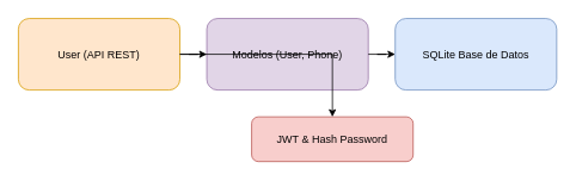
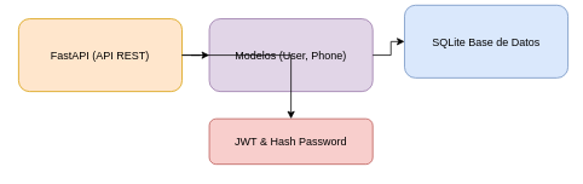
  <mxCell id="0" />
  <mxCell id="1" parent="0" />
- <mxCell id="2" value="User (API REST)" style="rounded=1;fillColor=#FFE6CC;strokeColor=#D79B00;" vertex="1" parent="1"><mxGeometry x="20" y="20" width="180" height="80" as="geometry" /></mxCell>
+ <mxCell id="2" value="FastAPI (API REST)" style="rounded=1;fillColor=#FFE6CC;strokeColor=#D79B00;" vertex="1" parent="1"><mxGeometry x="20" y="20" width="180" height="80" as="geometry" /></mxCell>
  <mxCell id="3" value="Modelos (User, Phone)" style="rounded=1;fillColor=#E1D5E7;strokeColor=#9673A6;" vertex="1" parent="1"><mxGeometry x="230" y="20" width="180" height="80" as="geometry" /></mxCell>
- <mxCell id="4" value="SQLite Base de Datos" style="rounded=1;fillColor=#DAE8FC;strokeColor=#6C8EBF;" vertex="1" parent="1"><mxGeometry x="440" y="20" width="180" height="80" as="geometry" /></mxCell>
- <mxCell id="5" value="JWT &amp; Hash Password" style="rounded=1;fillColor=#F8CECC;strokeColor=#B85450;" vertex="1" parent="1"><mxGeometry x="280" y="130" width="180" height="50" as="geometry" /></mxCell>
+ <mxCell id="4" value="SQLite Base de Datos" style="rounded=1;fillColor=#DAE8FC;strokeColor=#6C8EBF;" vertex="1" parent="1"><mxGeometry x="445" y="5" width="180" height="80" as="geometry" /></mxCell>
+ <mxCell id="5" value="JWT &amp; Hash Password" style="rounded=1;fillColor=#F8CECC;strokeColor=#B85450;" vertex="1" parent="1"><mxGeometry x="230" y="130" width="180" height="50" as="geometry" /></mxCell>
  <mxCell id="6" style="edgeStyle=orthogonalEdgeStyle;rounded=0;orthogonalLoop=1;jettySize=auto;html=1;strokeColor=#000000;" edge="1" source="2" target="3" parent="1"><mxGeometry relative="1" as="geometry" /></mxCell>
  <mxCell id="7" style="edgeStyle=orthogonalEdgeStyle;rounded=0;orthogonalLoop=1;jettySize=auto;html=1;strokeColor=#000000;" edge="1" source="3" target="4" parent="1"><mxGeometry relative="1" as="geometry" /></mxCell>
  <mxCell id="8" style="edgeStyle=orthogonalEdgeStyle;rounded=0;orthogonalLoop=1;jettySize=auto;html=1;strokeColor=#000000;" edge="1" source="2" target="5" parent="1"><mxGeometry relative="1" as="geometry" /></mxCell>
